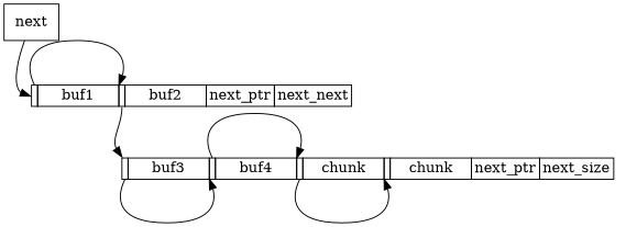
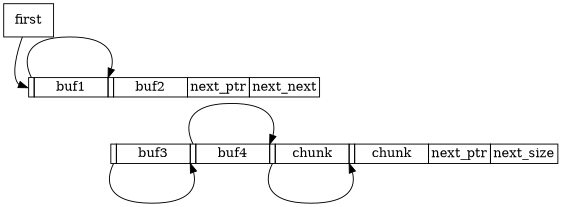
  digraph {
    node [shape=plaintext]
    n1 [label=<         <table border="0" cellborder="1" cellspacing="0">             <tr>                 <td port="f1.0"></td>                 <td port="f1" width="80">buf1</td>                 <td port="f2.0"></td>                 <td port="f2" width="80">buf2</td>                 <td port="f3">next_ptr</td>                 <td>next_next</td>             </tr>         </table>     >]
    n2 [label=<         <table border="0" cellborder="1" cellspacing="0">             <tr>                 <td port="f1.0"></td>                 <td port="f1" width="80">buf3</td>                 <td port="f2.0"></td>                 <td port="f2" width="80">buf4</td>                 <td port="f3.0"></td>                 <td port="f3" width="80">chunk</td>                 <td port="f4.0"></td>                 <td port="f4" width="80">chunk</td>                 <td port="f5">next_ptr</td>                 <td>next_size</td>             </tr>         </table>     >]
-   n3 [label=next shape=box]
+   n3 [label=first shape=box]
    n1 -> n1 [headport="f2.0:nw" tailport="f1.0:n"]
-   n1 -> n2 [headport="f1.0:nw" tailport="f2.0:s"]
    n2 -> n2 [headport="f2.0:sw" tailport="f1.0:s"]
    n2 -> n2 [headport="f3.0:nw" tailport="f2.0:n"]
    n2 -> n2 [headport="f4.0:sw" tailport="f3.0:s"]
    n3 -> n1 [headport="f1.0:w"]
  }
